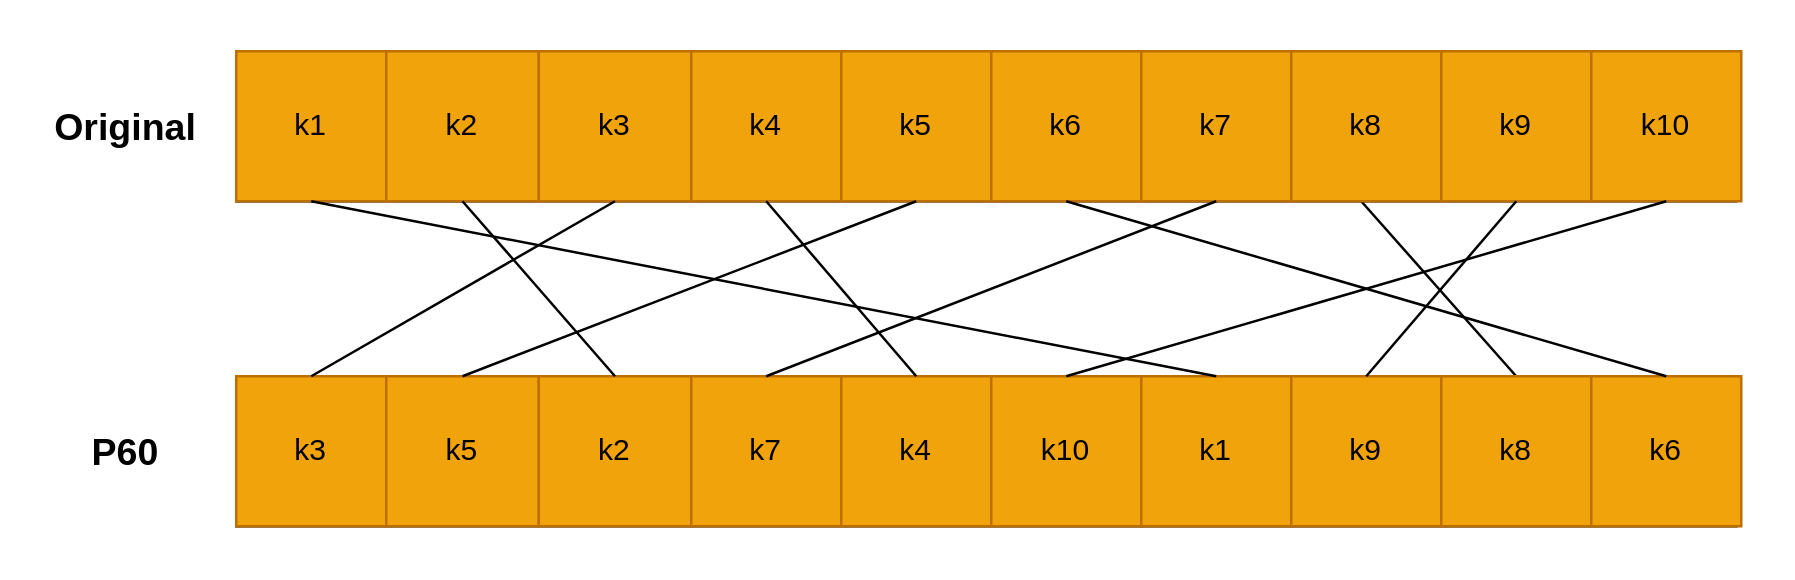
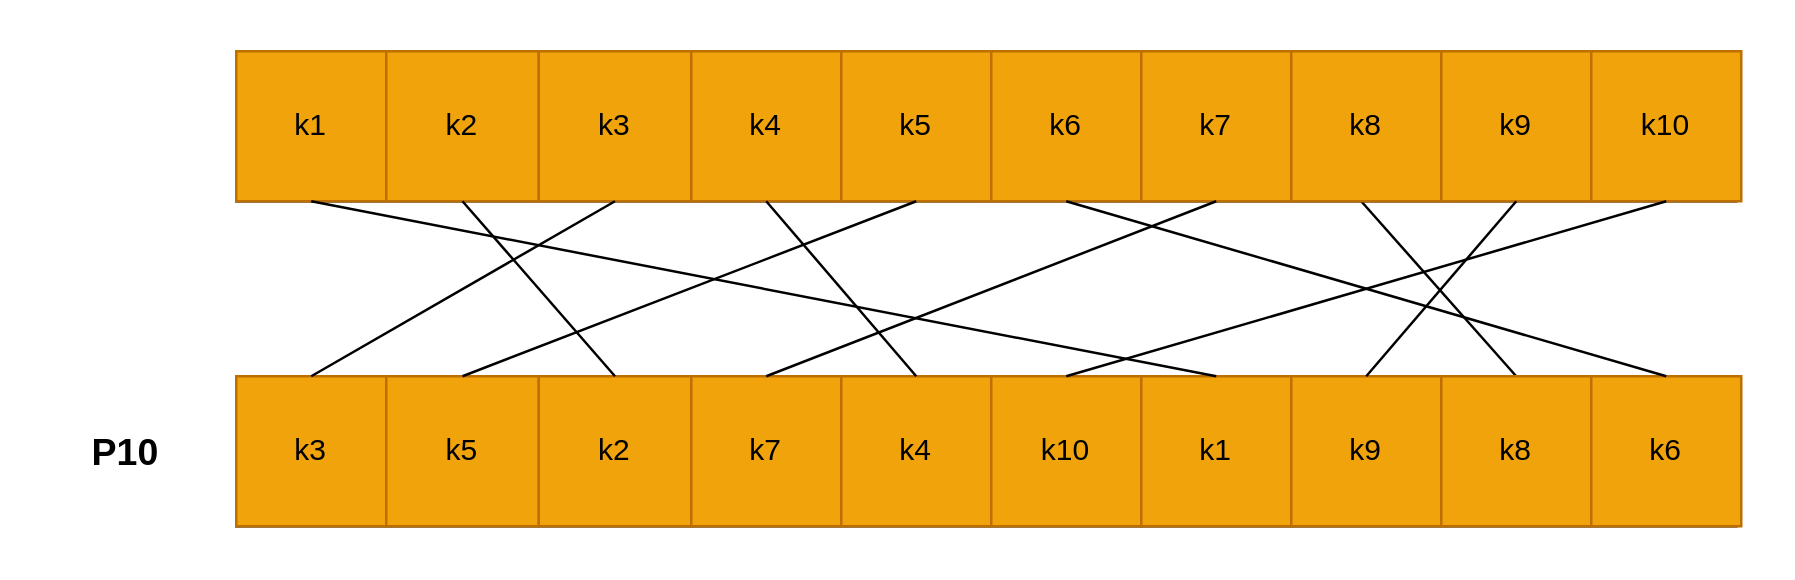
  <mxCell id="0" />
  <mxCell id="1" parent="0" />
  <mxCell id="2" style="rounded=0;orthogonalLoop=1;jettySize=auto;html=1;exitX=0.75;exitY=1;exitDx=0;exitDy=0;entryX=0.5;entryY=0;entryDx=0;entryDy=0;startArrow=none;startFill=0;endArrow=none;endFill=0;" parent="1" source="3" target="23" edge="1"><mxGeometry relative="1" as="geometry" /></mxCell>
  <mxCell id="3" value="" style="swimlane;startSize=0;" parent="1" vertex="1"><mxGeometry x="94" y="20" width="600" height="60" as="geometry"><mxRectangle x="310" y="330" width="50" height="40" as="alternateBounds" /></mxGeometry></mxCell>
  <mxCell id="4" value="k1" style="rounded=0;whiteSpace=wrap;html=1;fillColor=#f0a30a;strokeColor=#BD7000;fontColor=#000000;" parent="3" vertex="1"><mxGeometry width="60" height="60" as="geometry" /></mxCell>
  <mxCell id="5" value="k2" style="rounded=0;whiteSpace=wrap;html=1;fillColor=#f0a30a;strokeColor=#BD7000;fontColor=#000000;" parent="3" vertex="1"><mxGeometry x="60" width="61" height="60" as="geometry" /></mxCell>
  <mxCell id="6" value="k3" style="rounded=0;whiteSpace=wrap;html=1;fillColor=#f0a30a;strokeColor=#BD7000;fontColor=#000000;" parent="3" vertex="1"><mxGeometry x="121" width="61" height="60" as="geometry" /></mxCell>
  <mxCell id="7" value="k4" style="rounded=0;whiteSpace=wrap;html=1;fillColor=#f0a30a;strokeColor=#BD7000;fontColor=#000000;" parent="3" vertex="1"><mxGeometry x="182" width="60" height="60" as="geometry" /></mxCell>
  <mxCell id="8" value="k5" style="rounded=0;whiteSpace=wrap;html=1;fillColor=#f0a30a;strokeColor=#BD7000;fontColor=#000000;" parent="3" vertex="1"><mxGeometry x="242" width="60" height="60" as="geometry" /></mxCell>
  <mxCell id="9" value="k6" style="rounded=0;whiteSpace=wrap;html=1;fillColor=#f0a30a;strokeColor=#BD7000;fontColor=#000000;" parent="3" vertex="1"><mxGeometry x="302" width="60" height="60" as="geometry" /></mxCell>
  <mxCell id="10" value="k7" style="rounded=0;whiteSpace=wrap;html=1;fillColor=#f0a30a;strokeColor=#BD7000;fontColor=#000000;" parent="3" vertex="1"><mxGeometry x="362" width="60" height="60" as="geometry" /></mxCell>
  <mxCell id="11" value="k8" style="rounded=0;whiteSpace=wrap;html=1;fillColor=#f0a30a;strokeColor=#BD7000;fontColor=#000000;" parent="3" vertex="1"><mxGeometry x="422" width="60" height="60" as="geometry" /></mxCell>
  <mxCell id="12" value="k9" style="rounded=0;whiteSpace=wrap;html=1;fillColor=#f0a30a;strokeColor=#BD7000;fontColor=#000000;" parent="3" vertex="1"><mxGeometry x="482" width="60" height="60" as="geometry" /></mxCell>
  <mxCell id="13" value="k10&lt;br&gt;" style="rounded=0;whiteSpace=wrap;html=1;fillColor=#f0a30a;strokeColor=#BD7000;fontColor=#000000;" parent="3" vertex="1"><mxGeometry x="542" width="60" height="60" as="geometry" /></mxCell>
  <mxCell id="14" value="" style="swimlane;startSize=0;" parent="1" vertex="1"><mxGeometry x="94" y="150" width="600" height="60" as="geometry"><mxRectangle x="310" y="330" width="50" height="40" as="alternateBounds" /></mxGeometry></mxCell>
  <mxCell id="15" value="k3" style="rounded=0;whiteSpace=wrap;html=1;fillColor=#f0a30a;strokeColor=#BD7000;fontColor=#000000;" parent="14" vertex="1"><mxGeometry width="60" height="60" as="geometry" /></mxCell>
  <mxCell id="16" value="k5" style="rounded=0;whiteSpace=wrap;html=1;fillColor=#f0a30a;strokeColor=#BD7000;fontColor=#000000;" parent="14" vertex="1"><mxGeometry x="60" width="61" height="60" as="geometry" /></mxCell>
  <mxCell id="17" value="k2" style="rounded=0;whiteSpace=wrap;html=1;fillColor=#f0a30a;strokeColor=#BD7000;fontColor=#000000;" parent="14" vertex="1"><mxGeometry x="121" width="61" height="60" as="geometry" /></mxCell>
  <mxCell id="18" value="k7" style="rounded=0;whiteSpace=wrap;html=1;fillColor=#f0a30a;strokeColor=#BD7000;fontColor=#000000;" parent="14" vertex="1"><mxGeometry x="182" width="60" height="60" as="geometry" /></mxCell>
  <mxCell id="19" value="k4" style="rounded=0;whiteSpace=wrap;html=1;fillColor=#f0a30a;strokeColor=#BD7000;fontColor=#000000;" parent="14" vertex="1"><mxGeometry x="242" width="60" height="60" as="geometry" /></mxCell>
  <mxCell id="20" value="k10" style="rounded=0;whiteSpace=wrap;html=1;fillColor=#f0a30a;strokeColor=#BD7000;fontColor=#000000;" parent="14" vertex="1"><mxGeometry x="302" width="60" height="60" as="geometry" /></mxCell>
  <mxCell id="21" value="k1" style="rounded=0;whiteSpace=wrap;html=1;fillColor=#f0a30a;strokeColor=#BD7000;fontColor=#000000;" parent="14" vertex="1"><mxGeometry x="362" width="60" height="60" as="geometry" /></mxCell>
  <mxCell id="22" value="k9" style="rounded=0;whiteSpace=wrap;html=1;fillColor=#f0a30a;strokeColor=#BD7000;fontColor=#000000;" parent="14" vertex="1"><mxGeometry x="422" width="60" height="60" as="geometry" /></mxCell>
  <mxCell id="23" value="k8" style="rounded=0;whiteSpace=wrap;html=1;fillColor=#f0a30a;strokeColor=#BD7000;fontColor=#000000;" parent="14" vertex="1"><mxGeometry x="482" width="60" height="60" as="geometry" /></mxCell>
  <mxCell id="24" value="k6" style="rounded=0;whiteSpace=wrap;html=1;fillColor=#f0a30a;strokeColor=#BD7000;fontColor=#000000;" parent="14" vertex="1"><mxGeometry x="542" width="60" height="60" as="geometry" /></mxCell>
- <mxCell id="25" value="&lt;font style=&quot;font-size: 15px;&quot;&gt;&lt;b&gt;P60&lt;/b&gt;&lt;/font&gt;" style="text;html=1;strokeColor=none;fillColor=none;align=center;verticalAlign=middle;whiteSpace=wrap;rounded=0;" parent="1" vertex="1"><mxGeometry x="20" y="165" width="60" height="30" as="geometry" /></mxCell>
- <mxCell id="26" value="&lt;font style=&quot;font-size: 15px;&quot;&gt;&lt;b&gt;Original&lt;/b&gt;&lt;/font&gt;" style="text;html=1;strokeColor=none;fillColor=none;align=center;verticalAlign=middle;whiteSpace=wrap;rounded=0;" parent="1" vertex="1"><mxGeometry x="20" y="35" width="60" height="30" as="geometry" /></mxCell>
+ <mxCell id="25" value="&lt;font style=&quot;font-size: 15px;&quot;&gt;&lt;b&gt;P10&lt;/b&gt;&lt;/font&gt;" style="text;html=1;strokeColor=none;fillColor=none;align=center;verticalAlign=middle;whiteSpace=wrap;rounded=0;" parent="1" vertex="1"><mxGeometry x="20" y="165" width="60" height="30" as="geometry" /></mxCell>
  <mxCell id="27" style="rounded=0;orthogonalLoop=1;jettySize=auto;html=1;exitX=0.5;exitY=1;exitDx=0;exitDy=0;entryX=0.5;entryY=0;entryDx=0;entryDy=0;startArrow=none;startFill=0;endArrow=none;endFill=0;" parent="1" source="4" target="21" edge="1"><mxGeometry relative="1" as="geometry" /></mxCell>
  <mxCell id="28" style="rounded=0;orthogonalLoop=1;jettySize=auto;html=1;exitX=0.5;exitY=1;exitDx=0;exitDy=0;entryX=0.5;entryY=0;entryDx=0;entryDy=0;startArrow=none;startFill=0;endArrow=none;endFill=0;" parent="1" source="5" target="17" edge="1"><mxGeometry relative="1" as="geometry" /></mxCell>
  <mxCell id="29" style="rounded=0;orthogonalLoop=1;jettySize=auto;html=1;exitX=0.5;exitY=1;exitDx=0;exitDy=0;entryX=0.5;entryY=0;entryDx=0;entryDy=0;startArrow=none;startFill=0;endArrow=none;endFill=0;" parent="1" source="6" target="15" edge="1"><mxGeometry relative="1" as="geometry" /></mxCell>
  <mxCell id="30" style="rounded=0;orthogonalLoop=1;jettySize=auto;html=1;exitX=0.5;exitY=1;exitDx=0;exitDy=0;entryX=0.5;entryY=0;entryDx=0;entryDy=0;startArrow=none;startFill=0;endArrow=none;endFill=0;" parent="1" source="7" target="19" edge="1"><mxGeometry relative="1" as="geometry" /></mxCell>
  <mxCell id="31" style="rounded=0;orthogonalLoop=1;jettySize=auto;html=1;exitX=0.5;exitY=1;exitDx=0;exitDy=0;entryX=0.5;entryY=0;entryDx=0;entryDy=0;startArrow=none;startFill=0;endArrow=none;endFill=0;" parent="1" source="8" target="16" edge="1"><mxGeometry relative="1" as="geometry" /></mxCell>
  <mxCell id="32" style="rounded=0;orthogonalLoop=1;jettySize=auto;html=1;exitX=0.5;exitY=1;exitDx=0;exitDy=0;entryX=0.5;entryY=0;entryDx=0;entryDy=0;startArrow=none;startFill=0;endArrow=none;endFill=0;" parent="1" source="9" target="24" edge="1"><mxGeometry relative="1" as="geometry" /></mxCell>
  <mxCell id="33" style="rounded=0;orthogonalLoop=1;jettySize=auto;html=1;exitX=0.5;exitY=1;exitDx=0;exitDy=0;entryX=0.5;entryY=0;entryDx=0;entryDy=0;startArrow=none;startFill=0;endArrow=none;endFill=0;" parent="1" source="10" target="18" edge="1"><mxGeometry relative="1" as="geometry" /></mxCell>
  <mxCell id="34" style="rounded=0;orthogonalLoop=1;jettySize=auto;html=1;exitX=0.5;exitY=1;exitDx=0;exitDy=0;entryX=0.5;entryY=0;entryDx=0;entryDy=0;startArrow=none;startFill=0;endArrow=none;endFill=0;" parent="1" source="12" target="22" edge="1"><mxGeometry relative="1" as="geometry" /></mxCell>
  <mxCell id="35" style="rounded=0;orthogonalLoop=1;jettySize=auto;html=1;exitX=0.5;exitY=1;exitDx=0;exitDy=0;entryX=0.5;entryY=0;entryDx=0;entryDy=0;startArrow=none;startFill=0;endArrow=none;endFill=0;" parent="1" source="13" target="20" edge="1"><mxGeometry relative="1" as="geometry" /></mxCell>
